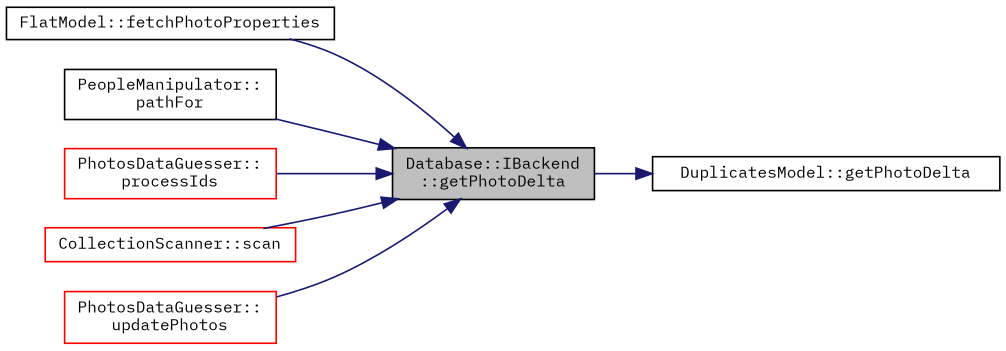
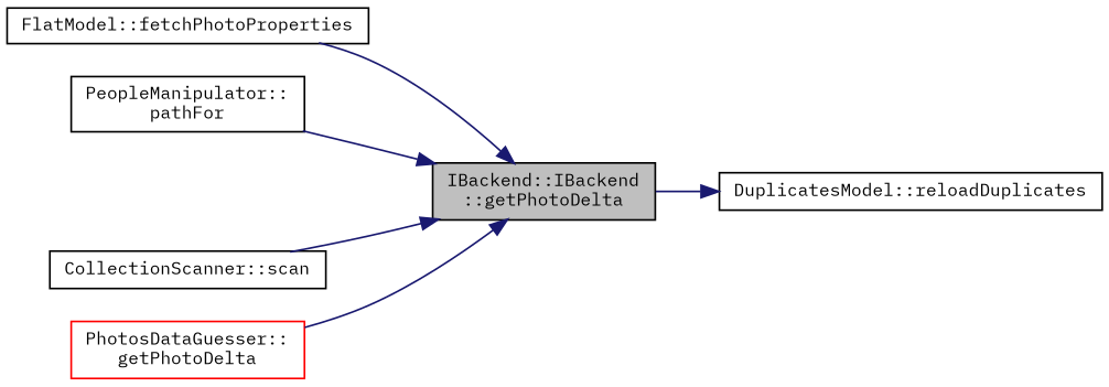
  digraph {
    fontname="IBM Plex Mono"
    rankdir=RL
    node [color=black fillcolor=white fontname="IBM Plex Mono" fontsize=10 shape=record style=filled]
    edge [color=midnightblue dir=back fontname="IBM Plex Mono" fontsize=10 labelfontname=Helvetica labelfontsize=10 style=solid]
-   n1 [fillcolor=grey75 fontcolor=black height=0.2 label="Database::IBackend\l::getPhotoDelta" width=0.4]
+   n1 [fillcolor=grey75 fontcolor=black height=0.2 label="IBackend::IBackend\l::getPhotoDelta" width=0.4]
    n2 [height=0.2 label="FlatModel::fetchPhotoProperties" width=0.4]
    n3 [height=0.2 label="PeopleManipulator::\lpathFor" width=0.4]
-   n4 [color=red height=0.2 label="PhotosDataGuesser::\lprocessIds" width=0.4]
-   n5 [color=red height=0.2 label="CollectionScanner::scan" width=0.4]
-   n6 [color=red height=0.2 label="PhotosDataGuesser::\lupdatePhotos" width=0.4]
-   n7 [height=0.2 label="DuplicatesModel::getPhotoDelta" width=0.4]
+   n5 [height=0.2 label="CollectionScanner::scan" width=0.4]
+   n6 [color=red height=0.2 label="PhotosDataGuesser::\lgetPhotoDelta" width=0.4]
+   n7 [height=0.2 label="DuplicatesModel::reloadDuplicates" width=0.4]
    n1 -> n2
    n1 -> n3
-   n1 -> n4
    n1 -> n5
    n1 -> n6
    n7 -> n1
  }
